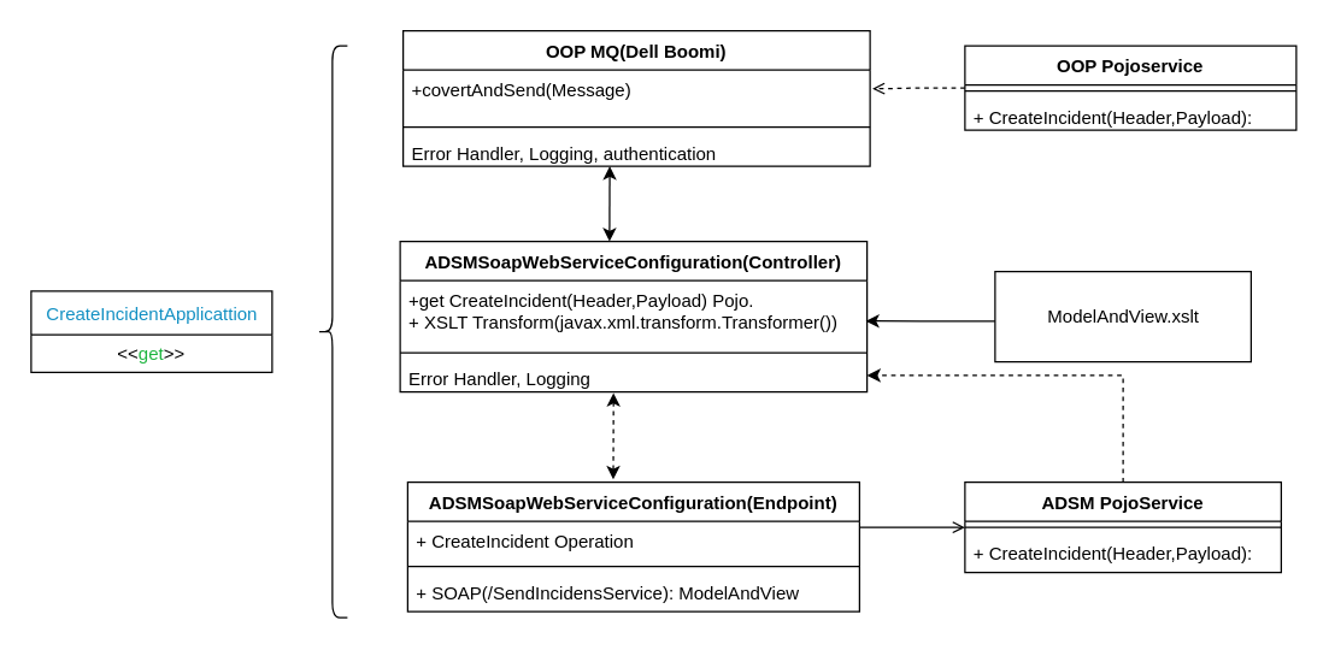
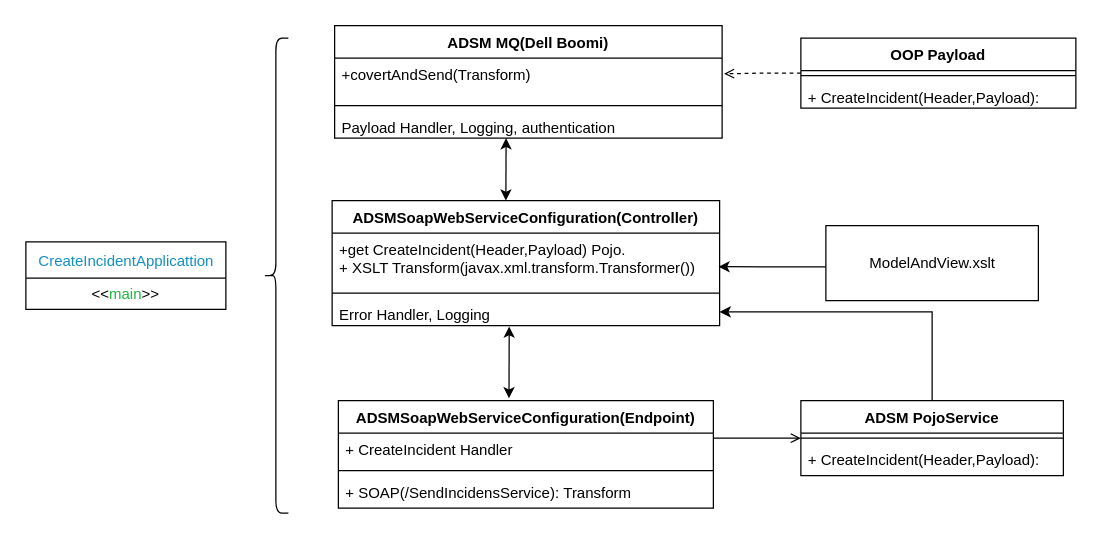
  <mxCell id="0" />
  <mxCell id="1" parent="0" />
  <mxCell id="2" value="&lt;p class=&quot;p1&quot; style=&quot;margin: 0px ; font-weight: 400 ; font-stretch: normal ; line-height: normal ; color: rgb(18 , 144 , 195)&quot;&gt;CreateIncidentApplicattion&lt;/p&gt;" style="swimlane;fontStyle=1;align=center;verticalAlign=middle;childLayout=stackLayout;horizontal=1;startSize=29;horizontalStack=0;resizeParent=1;resizeParentMax=0;resizeLast=0;collapsible=0;marginBottom=0;html=1;" parent="1" vertex="1"><mxGeometry x="20" y="193" width="160" height="54" as="geometry" /></mxCell>
- <mxCell id="3" value="&amp;lt;&amp;lt;&lt;span style=&quot;color: rgb(30 , 181 , 64)&quot;&gt;get&lt;/span&gt;&lt;span&gt;&amp;gt;&amp;gt;&lt;/span&gt;" style="text;html=1;strokeColor=none;fillColor=none;align=center;verticalAlign=middle;spacingLeft=4;spacingRight=4;overflow=hidden;rotatable=0;points=[[0,0.5],[1,0.5]];portConstraint=eastwest;" parent="2" vertex="1"><mxGeometry y="29" width="160" height="25" as="geometry" /></mxCell>
+ <mxCell id="3" value="&amp;lt;&amp;lt;&lt;span style=&quot;color: rgb(30 , 181 , 64)&quot;&gt;main&lt;/span&gt;&lt;span&gt;&amp;gt;&amp;gt;&lt;/span&gt;" style="text;html=1;strokeColor=none;fillColor=none;align=center;verticalAlign=middle;spacingLeft=4;spacingRight=4;overflow=hidden;rotatable=0;points=[[0,0.5],[1,0.5]];portConstraint=eastwest;" parent="2" vertex="1"><mxGeometry y="29" width="160" height="25" as="geometry" /></mxCell>
  <mxCell id="4" value="ADSMSoapWebServiceConfiguration(Endpoint)" style="swimlane;fontStyle=1;align=center;verticalAlign=top;childLayout=stackLayout;horizontal=1;startSize=26;horizontalStack=0;resizeParent=1;resizeParentMax=0;resizeLast=0;collapsible=1;marginBottom=0;" parent="1" vertex="1"><mxGeometry x="270" y="320" width="300" height="86" as="geometry" /></mxCell>
- <mxCell id="5" value="+ CreateIncident Operation" style="text;strokeColor=none;fillColor=none;align=left;verticalAlign=top;spacingLeft=4;spacingRight=4;overflow=hidden;rotatable=0;points=[[0,0.5],[1,0.5]];portConstraint=eastwest;" parent="4" vertex="1"><mxGeometry y="26" width="300" height="26" as="geometry" /></mxCell>
+ <mxCell id="5" value="+ CreateIncident Handler" style="text;strokeColor=none;fillColor=none;align=left;verticalAlign=top;spacingLeft=4;spacingRight=4;overflow=hidden;rotatable=0;points=[[0,0.5],[1,0.5]];portConstraint=eastwest;" parent="4" vertex="1"><mxGeometry y="26" width="300" height="26" as="geometry" /></mxCell>
  <mxCell id="6" value="" style="line;strokeWidth=1;fillColor=none;align=left;verticalAlign=middle;spacingTop=-1;spacingLeft=3;spacingRight=3;rotatable=0;labelPosition=right;points=[];portConstraint=eastwest;" parent="4" vertex="1"><mxGeometry y="52" width="300" height="8" as="geometry" /></mxCell>
- <mxCell id="7" value="+ SOAP(/SendIncidensService): ModelAndView" style="text;strokeColor=none;fillColor=none;align=left;verticalAlign=top;spacingLeft=4;spacingRight=4;overflow=hidden;rotatable=0;points=[[0,0.5],[1,0.5]];portConstraint=eastwest;" parent="4" vertex="1"><mxGeometry y="60" width="300" height="26" as="geometry" /></mxCell>
- <mxCell id="8" style="edgeStyle=orthogonalEdgeStyle;rounded=0;orthogonalLoop=1;jettySize=auto;html=1;exitX=0.5;exitY=0;exitDx=0;exitDy=0;entryX=1;entryY=0.5;entryDx=0;entryDy=0;dashed=1;" edge="1" parent="1" source="9" target="17"><mxGeometry relative="1" as="geometry" /></mxCell>
+ <mxCell id="7" value="+ SOAP(/SendIncidensService): Transform" style="text;strokeColor=none;fillColor=none;align=left;verticalAlign=top;spacingLeft=4;spacingRight=4;overflow=hidden;rotatable=0;points=[[0,0.5],[1,0.5]];portConstraint=eastwest;" parent="4" vertex="1"><mxGeometry y="60" width="300" height="26" as="geometry" /></mxCell>
+ <mxCell id="8" style="edgeStyle=orthogonalEdgeStyle;rounded=0;orthogonalLoop=1;jettySize=auto;html=1;exitX=0.5;exitY=0;exitDx=0;exitDy=0;entryX=1;entryY=0.5;entryDx=0;entryDy=0;" edge="1" parent="1" source="9" target="17"><mxGeometry relative="1" as="geometry" /></mxCell>
  <mxCell id="9" value="ADSM PojoService" style="swimlane;fontStyle=1;align=center;verticalAlign=top;childLayout=stackLayout;horizontal=1;startSize=26;horizontalStack=0;resizeParent=1;resizeParentMax=0;resizeLast=0;collapsible=1;marginBottom=0;" parent="1" vertex="1"><mxGeometry x="640" y="320" width="210" height="60" as="geometry" /></mxCell>
  <mxCell id="10" value="" style="line;strokeWidth=1;fillColor=none;align=left;verticalAlign=middle;spacingTop=-1;spacingLeft=3;spacingRight=3;rotatable=0;labelPosition=right;points=[];portConstraint=eastwest;" parent="9" vertex="1"><mxGeometry y="26" width="210" height="8" as="geometry" /></mxCell>
  <mxCell id="11" value="+ CreateIncident(Header,Payload):" style="text;strokeColor=none;fillColor=none;align=left;verticalAlign=top;spacingLeft=4;spacingRight=4;overflow=hidden;rotatable=0;points=[[0,0.5],[1,0.5]];portConstraint=eastwest;" parent="9" vertex="1"><mxGeometry y="34" width="210" height="26" as="geometry" /></mxCell>
  <mxCell id="12" value="" style="shape=curlyBracket;whiteSpace=wrap;html=1;rounded=1;" parent="1" vertex="1"><mxGeometry x="210" y="30" width="20" height="380" as="geometry" /></mxCell>
  <mxCell id="13" value="ModelAndView.xslt" style="html=1;" parent="1" vertex="1"><mxGeometry x="660" y="180" width="170" height="60" as="geometry" /></mxCell>
  <mxCell id="14" value="ADSMSoapWebServiceConfiguration(Controller)" style="swimlane;fontStyle=1;align=center;verticalAlign=top;childLayout=stackLayout;horizontal=1;startSize=26;horizontalStack=0;resizeParent=1;resizeParentMax=0;resizeLast=0;collapsible=1;marginBottom=0;" vertex="1" parent="1"><mxGeometry x="265" y="160" width="310" height="100" as="geometry" /></mxCell>
  <mxCell id="15" value="+get CreateIncident(Header,Payload) Pojo.&#10;+ XSLT Transform(javax.xml.transform.Transformer())" style="text;strokeColor=none;fillColor=none;align=left;verticalAlign=top;spacingLeft=4;spacingRight=4;overflow=hidden;rotatable=0;points=[[0,0.5],[1,0.5]];portConstraint=eastwest;" vertex="1" parent="14"><mxGeometry y="26" width="310" height="44" as="geometry" /></mxCell>
  <mxCell id="16" value="" style="line;strokeWidth=1;fillColor=none;align=left;verticalAlign=middle;spacingTop=-1;spacingLeft=3;spacingRight=3;rotatable=0;labelPosition=right;points=[];portConstraint=eastwest;" vertex="1" parent="14"><mxGeometry y="70" width="310" height="8" as="geometry" /></mxCell>
  <mxCell id="17" value="Error Handler, Logging" style="text;strokeColor=none;fillColor=none;align=left;verticalAlign=top;spacingLeft=4;spacingRight=4;overflow=hidden;rotatable=0;points=[[0,0.5],[1,0.5]];portConstraint=eastwest;" vertex="1" parent="14"><mxGeometry y="78" width="310" height="22" as="geometry" /></mxCell>
- <mxCell id="18" value="OOP MQ(Dell Boomi)" style="swimlane;fontStyle=1;align=center;verticalAlign=top;childLayout=stackLayout;horizontal=1;startSize=26;horizontalStack=0;resizeParent=1;resizeParentMax=0;resizeLast=0;collapsible=1;marginBottom=0;" vertex="1" parent="1"><mxGeometry x="267" y="20" width="310" height="90" as="geometry" /></mxCell>
- <mxCell id="19" value="+covertAndSend(Message)" style="text;strokeColor=none;fillColor=none;align=left;verticalAlign=top;spacingLeft=4;spacingRight=4;overflow=hidden;rotatable=0;points=[[0,0.5],[1,0.5]];portConstraint=eastwest;" vertex="1" parent="18"><mxGeometry y="26" width="310" height="34" as="geometry" /></mxCell>
+ <mxCell id="18" value="ADSM MQ(Dell Boomi)" style="swimlane;fontStyle=1;align=center;verticalAlign=top;childLayout=stackLayout;horizontal=1;startSize=26;horizontalStack=0;resizeParent=1;resizeParentMax=0;resizeLast=0;collapsible=1;marginBottom=0;" vertex="1" parent="1"><mxGeometry x="267" y="20" width="310" height="90" as="geometry" /></mxCell>
+ <mxCell id="19" value="+covertAndSend(Transform)" style="text;strokeColor=none;fillColor=none;align=left;verticalAlign=top;spacingLeft=4;spacingRight=4;overflow=hidden;rotatable=0;points=[[0,0.5],[1,0.5]];portConstraint=eastwest;" vertex="1" parent="18"><mxGeometry y="26" width="310" height="34" as="geometry" /></mxCell>
  <mxCell id="20" value="" style="line;strokeWidth=1;fillColor=none;align=left;verticalAlign=middle;spacingTop=-1;spacingLeft=3;spacingRight=3;rotatable=0;labelPosition=right;points=[];portConstraint=eastwest;" vertex="1" parent="18"><mxGeometry y="60" width="310" height="8" as="geometry" /></mxCell>
- <mxCell id="21" value="Error Handler, Logging, authentication" style="text;strokeColor=none;fillColor=none;align=left;verticalAlign=top;spacingLeft=4;spacingRight=4;overflow=hidden;rotatable=0;points=[[0,0.5],[1,0.5]];portConstraint=eastwest;" vertex="1" parent="18"><mxGeometry y="68" width="310" height="22" as="geometry" /></mxCell>
+ <mxCell id="21" value="Payload Handler, Logging, authentication" style="text;strokeColor=none;fillColor=none;align=left;verticalAlign=top;spacingLeft=4;spacingRight=4;overflow=hidden;rotatable=0;points=[[0,0.5],[1,0.5]];portConstraint=eastwest;" vertex="1" parent="18"><mxGeometry y="68" width="310" height="22" as="geometry" /></mxCell>
  <mxCell id="22" style="edgeStyle=orthogonalEdgeStyle;rounded=0;orthogonalLoop=1;jettySize=auto;html=1;exitX=0;exitY=0.5;exitDx=0;exitDy=0;entryX=1.005;entryY=0.369;entryDx=0;entryDy=0;entryPerimeter=0;dashed=1;endArrow=open;" edge="1" parent="1" source="23" target="19"><mxGeometry relative="1" as="geometry" /></mxCell>
- <mxCell id="23" value="OOP Pojoservice" style="swimlane;fontStyle=1;align=center;verticalAlign=top;childLayout=stackLayout;horizontal=1;startSize=26;horizontalStack=0;resizeParent=1;resizeParentMax=0;resizeLast=0;collapsible=1;marginBottom=0;" vertex="1" parent="1"><mxGeometry x="640" y="30" width="220" height="56" as="geometry" /></mxCell>
+ <mxCell id="23" value="OOP Payload" style="swimlane;fontStyle=1;align=center;verticalAlign=top;childLayout=stackLayout;horizontal=1;startSize=26;horizontalStack=0;resizeParent=1;resizeParentMax=0;resizeLast=0;collapsible=1;marginBottom=0;" vertex="1" parent="1"><mxGeometry x="640" y="30" width="220" height="56" as="geometry" /></mxCell>
  <mxCell id="24" value="" style="line;strokeWidth=1;fillColor=none;align=left;verticalAlign=middle;spacingTop=-1;spacingLeft=3;spacingRight=3;rotatable=0;labelPosition=right;points=[];portConstraint=eastwest;" vertex="1" parent="23"><mxGeometry y="26" width="220" height="8" as="geometry" /></mxCell>
  <mxCell id="25" value="+ CreateIncident(Header,Payload):" style="text;strokeColor=none;fillColor=none;align=left;verticalAlign=top;spacingLeft=4;spacingRight=4;overflow=hidden;rotatable=0;points=[[0,0.5],[1,0.5]];portConstraint=eastwest;" vertex="1" parent="23"><mxGeometry y="34" width="220" height="22" as="geometry" /></mxCell>
- <mxCell id="26" value="" style="endArrow=classic;startArrow=classic;html=1;exitX=0.455;exitY=-0.022;exitDx=0;exitDy=0;exitPerimeter=0;entryX=0.457;entryY=1.033;entryDx=0;entryDy=0;entryPerimeter=0;dashed=1;" edge="1" parent="1" source="4" target="17"><mxGeometry width="50" height="50" relative="1" as="geometry"><mxPoint x="390" y="310" as="sourcePoint" /><mxPoint x="440" y="260" as="targetPoint" /></mxGeometry></mxCell>
+ <mxCell id="26" value="" style="endArrow=classic;startArrow=classic;html=1;exitX=0.455;exitY=-0.022;exitDx=0;exitDy=0;exitPerimeter=0;entryX=0.457;entryY=1.033;entryDx=0;entryDy=0;entryPerimeter=0;" edge="1" parent="1" source="4" target="17"><mxGeometry width="50" height="50" relative="1" as="geometry"><mxPoint x="390" y="310" as="sourcePoint" /><mxPoint x="440" y="260" as="targetPoint" /></mxGeometry></mxCell>
  <mxCell id="27" value="" style="endArrow=classic;startArrow=classic;html=1;entryX=0.457;entryY=1.033;entryDx=0;entryDy=0;entryPerimeter=0;" edge="1" parent="1"><mxGeometry width="50" height="50" relative="1" as="geometry"><mxPoint x="404" y="160" as="sourcePoint" /><mxPoint x="404.17" y="109.996" as="targetPoint" /></mxGeometry></mxCell>
  <mxCell id="28" value="" style="endArrow=open;html=1;entryX=0;entryY=0.5;entryDx=0;entryDy=0;exitX=1;exitY=0.154;exitDx=0;exitDy=0;exitPerimeter=0;" edge="1" parent="1" source="5" target="9"><mxGeometry width="50" height="50" relative="1" as="geometry"><mxPoint x="570" y="380" as="sourcePoint" /><mxPoint x="620" y="330" as="targetPoint" /></mxGeometry></mxCell>
  <mxCell id="29" value="" style="endArrow=classic;html=1;entryX=0.997;entryY=0.611;entryDx=0;entryDy=0;entryPerimeter=0;" edge="1" parent="1" target="15"><mxGeometry width="50" height="50" relative="1" as="geometry"><mxPoint x="660" y="213" as="sourcePoint" /><mxPoint x="630" y="210" as="targetPoint" /></mxGeometry></mxCell>
